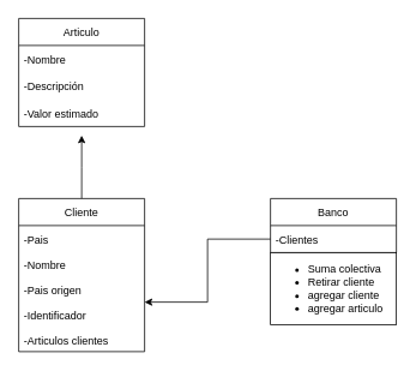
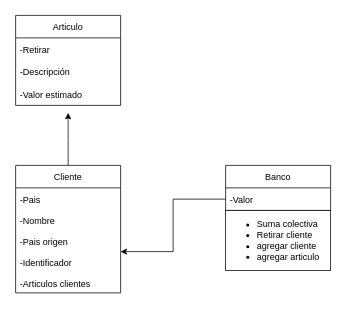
  <mxCell id="0" />
  <mxCell id="1" parent="0" />
  <mxCell id="2" value="Articulo" style="swimlane;fontStyle=0;childLayout=stackLayout;horizontal=1;startSize=30;horizontalStack=0;resizeParent=1;resizeParentMax=0;resizeLast=0;collapsible=1;marginBottom=0;" vertex="1" parent="1"><mxGeometry x="20" y="20" width="140" height="120" as="geometry" /></mxCell>
- <mxCell id="3" value="-Nombre" style="text;strokeColor=none;fillColor=none;align=left;verticalAlign=middle;spacingLeft=4;spacingRight=4;overflow=hidden;points=[[0,0.5],[1,0.5]];portConstraint=eastwest;rotatable=0;" vertex="1" parent="2"><mxGeometry y="30" width="140" height="30" as="geometry" /></mxCell>
+ <mxCell id="3" value="-Retirar" style="text;strokeColor=none;fillColor=none;align=left;verticalAlign=middle;spacingLeft=4;spacingRight=4;overflow=hidden;points=[[0,0.5],[1,0.5]];portConstraint=eastwest;rotatable=0;" vertex="1" parent="2"><mxGeometry y="30" width="140" height="30" as="geometry" /></mxCell>
  <mxCell id="4" value="-Descripción" style="text;strokeColor=none;fillColor=none;align=left;verticalAlign=middle;spacingLeft=4;spacingRight=4;overflow=hidden;points=[[0,0.5],[1,0.5]];portConstraint=eastwest;rotatable=0;" vertex="1" parent="2"><mxGeometry y="60" width="140" height="30" as="geometry" /></mxCell>
  <mxCell id="5" value="-Valor estimado" style="text;strokeColor=none;fillColor=none;align=left;verticalAlign=middle;spacingLeft=4;spacingRight=4;overflow=hidden;points=[[0,0.5],[1,0.5]];portConstraint=eastwest;rotatable=0;" vertex="1" parent="2"><mxGeometry y="90" width="140" height="30" as="geometry" /></mxCell>
  <mxCell id="6" style="edgeStyle=orthogonalEdgeStyle;rounded=0;orthogonalLoop=1;jettySize=auto;html=1;exitX=0.5;exitY=0;exitDx=0;exitDy=0;" edge="1" parent="1" source="7"><mxGeometry relative="1" as="geometry"><mxPoint x="90" y="150" as="targetPoint" /></mxGeometry></mxCell>
  <mxCell id="7" value="Cliente" style="swimlane;fontStyle=0;childLayout=stackLayout;horizontal=1;startSize=30;horizontalStack=0;resizeParent=1;resizeParentMax=0;resizeLast=0;collapsible=1;marginBottom=0;" vertex="1" parent="1"><mxGeometry x="20" y="220" width="140" height="170" as="geometry" /></mxCell>
  <mxCell id="8" value="-Pais" style="text;strokeColor=none;fillColor=none;align=left;verticalAlign=middle;spacingLeft=4;spacingRight=4;overflow=hidden;points=[[0,0.5],[1,0.5]];portConstraint=eastwest;rotatable=0;" vertex="1" parent="7"><mxGeometry y="30" width="140" height="30" as="geometry" /></mxCell>
  <mxCell id="9" value="-Nombre&#10;&#10;-Pais origen&#10;&#10;-Identificador&#10;&#10;-Articulos clientes" style="text;strokeColor=none;fillColor=none;align=left;verticalAlign=top;spacingLeft=4;spacingRight=4;overflow=hidden;points=[[0,0.5],[1,0.5]];portConstraint=eastwest;rotatable=0;" vertex="1" parent="7"><mxGeometry y="60" width="140" height="110" as="geometry" /></mxCell>
  <mxCell id="10" value="Banco" style="swimlane;fontStyle=0;childLayout=stackLayout;horizontal=1;startSize=30;horizontalStack=0;resizeParent=1;resizeParentMax=0;resizeLast=0;collapsible=1;marginBottom=0;" vertex="1" parent="1"><mxGeometry x="300" y="220" width="140" height="60" as="geometry" /></mxCell>
- <mxCell id="11" value="-Clientes" style="text;strokeColor=none;fillColor=none;align=left;verticalAlign=middle;spacingLeft=4;spacingRight=4;overflow=hidden;points=[[0,0.5],[1,0.5]];portConstraint=eastwest;rotatable=0;" vertex="1" parent="10"><mxGeometry y="30" width="140" height="30" as="geometry" /></mxCell>
+ <mxCell id="11" value="-Valor" style="text;strokeColor=none;fillColor=none;align=left;verticalAlign=middle;spacingLeft=4;spacingRight=4;overflow=hidden;points=[[0,0.5],[1,0.5]];portConstraint=eastwest;rotatable=0;" vertex="1" parent="10"><mxGeometry y="30" width="140" height="30" as="geometry" /></mxCell>
  <mxCell id="12" style="edgeStyle=orthogonalEdgeStyle;rounded=0;orthogonalLoop=1;jettySize=auto;html=1;exitX=0;exitY=0.5;exitDx=0;exitDy=0;entryX=1;entryY=0.5;entryDx=0;entryDy=0;" edge="1" parent="1" source="11" target="9"><mxGeometry relative="1" as="geometry"><mxPoint x="300" y="295" as="sourcePoint" /></mxGeometry></mxCell>
  <mxCell id="13" value="&lt;ul&gt;&lt;li&gt;Suma colectiva&lt;/li&gt;&lt;li&gt;Retirar cliente&lt;/li&gt;&lt;li&gt;agregar cliente&lt;/li&gt;&lt;li&gt;agregar articulo&lt;/li&gt;&lt;/ul&gt;" style="rounded=0;whiteSpace=wrap;html=1;align=left;" vertex="1" parent="1"><mxGeometry x="300" y="280" width="140" height="80" as="geometry" /></mxCell>
